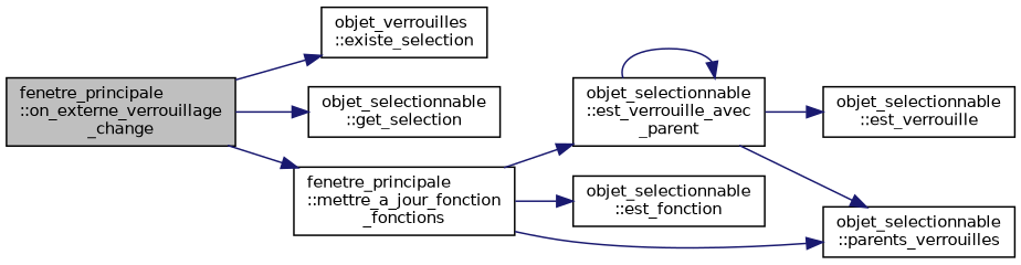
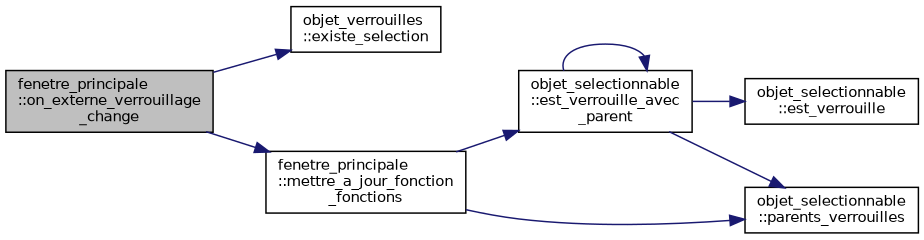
  digraph {
    rankdir=LR
    node [color=black fillcolor=white fontname=Helvetica fontsize=10 shape=record style=filled]
    edge [color=midnightblue fontname=Helvetica fontsize=10 labelfontname=Helvetica labelfontsize=10 style=solid]
    n1 [fillcolor=grey75 fontcolor=black height=0.2 label="fenetre_principale\l::on_externe_verrouillage\l_change" width=0.4]
    n2 [height=0.2 label="objet_verrouilles\l::existe_selection" width=0.4]
-   n3 [height=0.2 label="objet_selectionnable\l::get_selection" width=0.4]
    n4 [height=0.2 label="fenetre_principale\l::mettre_a_jour_fonction\l_fonctions" width=0.4]
    n5 [height=0.2 label="objet_selectionnable\l::est_verrouille_avec\l_parent" width=0.4]
-   n6 [height=0.2 label="objet_selectionnable\l::est_fonction" width=0.4]
    n7 [height=0.2 label="objet_selectionnable\l::parents_verrouilles" width=0.4]
    n8 [height=0.2 label="objet_selectionnable\l::est_verrouille" width=0.4]
    n1 -> n2
-   n1 -> n3
    n1 -> n4
    n4 -> n5
-   n4 -> n6
    n4 -> n7
    n5 -> n5
    n5 -> n7
    n5 -> n8
  }
